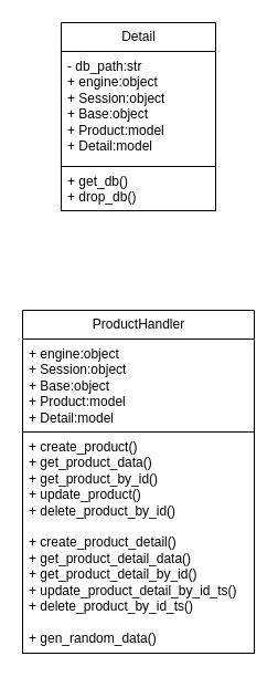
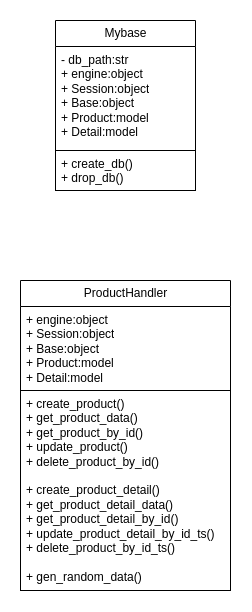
  <mxCell id="0" />
  <mxCell id="1" parent="0" />
- <mxCell id="2" value="Detail" style="swimlane;fontStyle=0;childLayout=stackLayout;horizontal=1;startSize=26;fillColor=none;horizontalStack=0;resizeParent=1;resizeParentMax=0;resizeLast=0;collapsible=1;marginBottom=0;html=1;" vertex="1" parent="1"><mxGeometry x="55" y="20" width="140" height="170" as="geometry"><mxRectangle x="390" y="250" width="80" height="30" as="alternateBounds" /></mxGeometry></mxCell>
+ <mxCell id="2" value="Mybase" style="swimlane;fontStyle=0;childLayout=stackLayout;horizontal=1;startSize=26;fillColor=none;horizontalStack=0;resizeParent=1;resizeParentMax=0;resizeLast=0;collapsible=1;marginBottom=0;html=1;" vertex="1" parent="1"><mxGeometry x="55" y="20" width="140" height="170" as="geometry"><mxRectangle x="390" y="250" width="80" height="30" as="alternateBounds" /></mxGeometry></mxCell>
  <mxCell id="3" value="- db_path:str&lt;br&gt;+ engine:object&lt;br&gt;+ Session:object&lt;br&gt;+ Base:object&lt;br&gt;+ Product:model&lt;br&gt;+ Detail:model" style="text;strokeColor=none;fillColor=none;align=left;verticalAlign=top;spacingLeft=4;spacingRight=4;overflow=hidden;rotatable=0;points=[[0,0.5],[1,0.5]];portConstraint=eastwest;whiteSpace=wrap;html=1;" vertex="1" parent="2"><mxGeometry y="26" width="140" height="104" as="geometry" /></mxCell>
- <mxCell id="4" value="+ get_db()&lt;br&gt;+ drop_db()" style="text;strokeColor=default;fillColor=none;align=left;verticalAlign=top;spacingLeft=4;spacingRight=4;overflow=hidden;rotatable=0;points=[[0,0.5],[1,0.5]];portConstraint=eastwest;whiteSpace=wrap;html=1;" vertex="1" parent="2"><mxGeometry y="130" width="140" height="40" as="geometry" /></mxCell>
+ <mxCell id="4" value="+ create_db()&lt;br&gt;+ drop_db()" style="text;strokeColor=default;fillColor=none;align=left;verticalAlign=top;spacingLeft=4;spacingRight=4;overflow=hidden;rotatable=0;points=[[0,0.5],[1,0.5]];portConstraint=eastwest;whiteSpace=wrap;html=1;" vertex="1" parent="2"><mxGeometry y="130" width="140" height="40" as="geometry" /></mxCell>
  <mxCell id="5" value="ProductHandler" style="swimlane;fontStyle=0;childLayout=stackLayout;horizontal=1;startSize=26;fillColor=none;horizontalStack=0;resizeParent=1;resizeParentMax=0;resizeLast=0;collapsible=1;marginBottom=0;html=1;" vertex="1" parent="1"><mxGeometry x="20" y="280" width="210" height="310" as="geometry"><mxRectangle x="390" y="250" width="80" height="30" as="alternateBounds" /></mxGeometry></mxCell>
  <mxCell id="6" value="+ engine:object&lt;br&gt;+ Session:object&lt;br&gt;+ Base:object&lt;br&gt;+ Product:model&lt;br&gt;+ Detail:model" style="text;strokeColor=none;fillColor=none;align=left;verticalAlign=top;spacingLeft=4;spacingRight=4;overflow=hidden;rotatable=0;points=[[0,0.5],[1,0.5]];portConstraint=eastwest;whiteSpace=wrap;html=1;" vertex="1" parent="5"><mxGeometry y="26" width="210" height="84" as="geometry" /></mxCell>
  <mxCell id="7" value="+ create_product()&lt;br&gt;+ get_product_data()&lt;br&gt;+ get_product_by_id()&lt;br&gt;+ update_product()&lt;br&gt;+ delete_product_by_id()&lt;br&gt;&lt;br&gt;+ create_product_detail()&lt;br&gt;+ get_product_detail_data()&lt;br&gt;+ get_product_detail_by_id()&lt;br&gt;+ update_product_detail_by_id_ts()&lt;br&gt;+ delete_product_by_id_ts()&lt;br&gt;&lt;br&gt;+ gen_random_data()" style="text;strokeColor=default;fillColor=none;align=left;verticalAlign=top;spacingLeft=4;spacingRight=4;overflow=hidden;rotatable=0;points=[[0,0.5],[1,0.5]];portConstraint=eastwest;whiteSpace=wrap;html=1;" vertex="1" parent="5"><mxGeometry y="110" width="210" height="200" as="geometry" /></mxCell>
